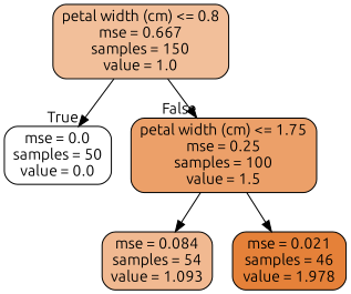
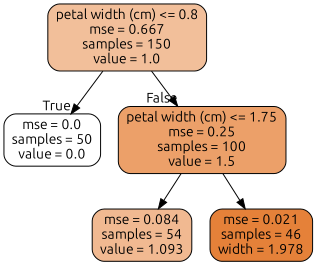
  digraph {
    fontname=Ubuntu
    node [color=black fontname=Ubuntu shape=box style="filled, rounded"]
    edge [fontname=Ubuntu]
    n1 [fillcolor="#e5813981" label="petal width (cm) <= 0.8\nmse = 0.667\nsamples = 150\nvalue = 1.0"]
    n2 [fillcolor="#e5813900" label="mse = 0.0\nsamples = 50\nvalue = 0.0"]
    n3 [fillcolor="#e58139c1" label="petal width (cm) <= 1.75\nmse = 0.25\nsamples = 100\nvalue = 1.5"]
    n4 [fillcolor="#e581398d" label="mse = 0.084\nsamples = 54\nvalue = 1.093"]
-   n5 [fillcolor="#e58139ff" label="mse = 0.021\nsamples = 46\nvalue = 1.978"]
+   n5 [fillcolor="#e58139ff" label="mse = 0.021\nsamples = 46\nwidth = 1.978"]
    n1 -> n2 [headlabel=True labelangle=45 labeldistance=2.5]
    n1 -> n3 [headlabel=False labelangle=-45 labeldistance=2.5]
    n3 -> n4
    n3 -> n5
  }
